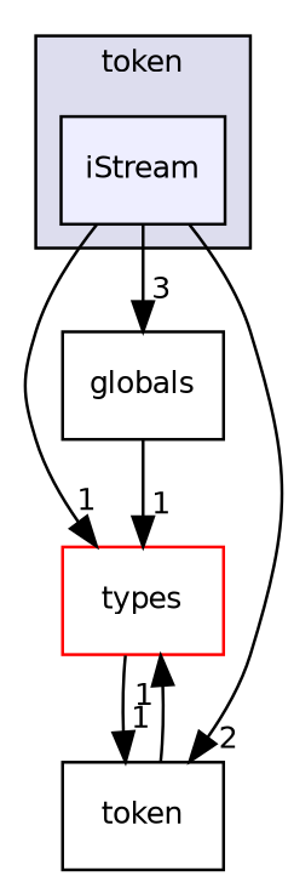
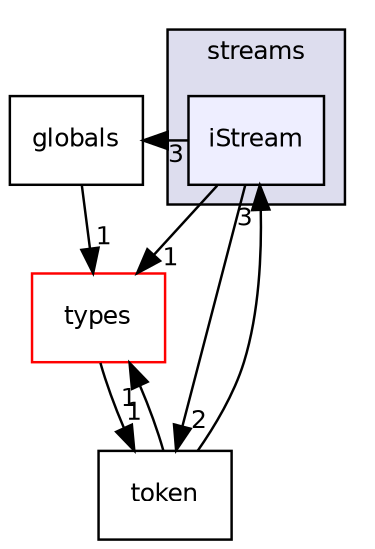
  digraph {
    compound=true
    node [fontname=Helvetica fontsize=10 shape=box]
    edge [headlabel=1 labeldistance=1.5 labelfontname=Helvetica labelfontsize=10]
    n1 [fillcolor="#eeeeff" label=iStream pencolor=black style=filled]
    n2 [color=red fillcolor=white label=types style=filled]
    n3 [label=token]
    n4 [label=globals]
    subgraph cluster_1 {
      bgcolor="#ddddee"
      fontname=Helvetica
      fontsize=10
-     label=token
+     label=streams
      pencolor=black
      n1
    }
    n1 -> n2
    n1 -> n3 [headlabel=2]
    n1 -> n4 [headlabel=3]
    n2 -> n3
+   n3 -> n1 [headlabel=3]
    n3 -> n2
    n4 -> n2
  }
